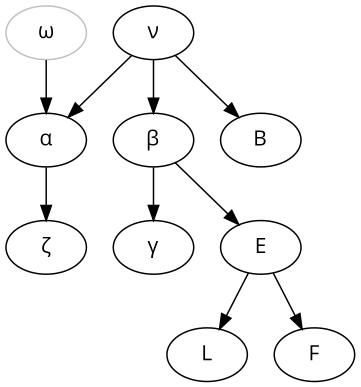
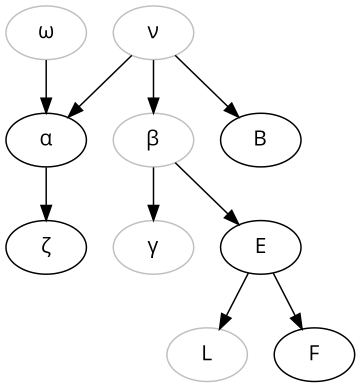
  digraph {
    fontname="Open Sans"
    node [fontname="Open Sans"]
    edge [fontname="Open Sans"]
    n1 [color=grey label="ω"]
    n2 [color=black label="α"]
    n3 [color=black label="ζ"]
-   n4 [color=black label="ν"]
-   n5 [color=black label="β"]
+   n4 [color=grey label="ν"]
+   n5 [color=grey label="β"]
    B
-   n7 [color=black label="γ"]
+   n7 [color=grey label="γ"]
    E
-   L
+   L [color=grey]
    F
    n1 -> n2
    n2 -> n3
    n4 -> n2
    n4 -> n5
    n4 -> B
    n5 -> n7
    n5 -> E
    E -> L
    E -> F
  }
